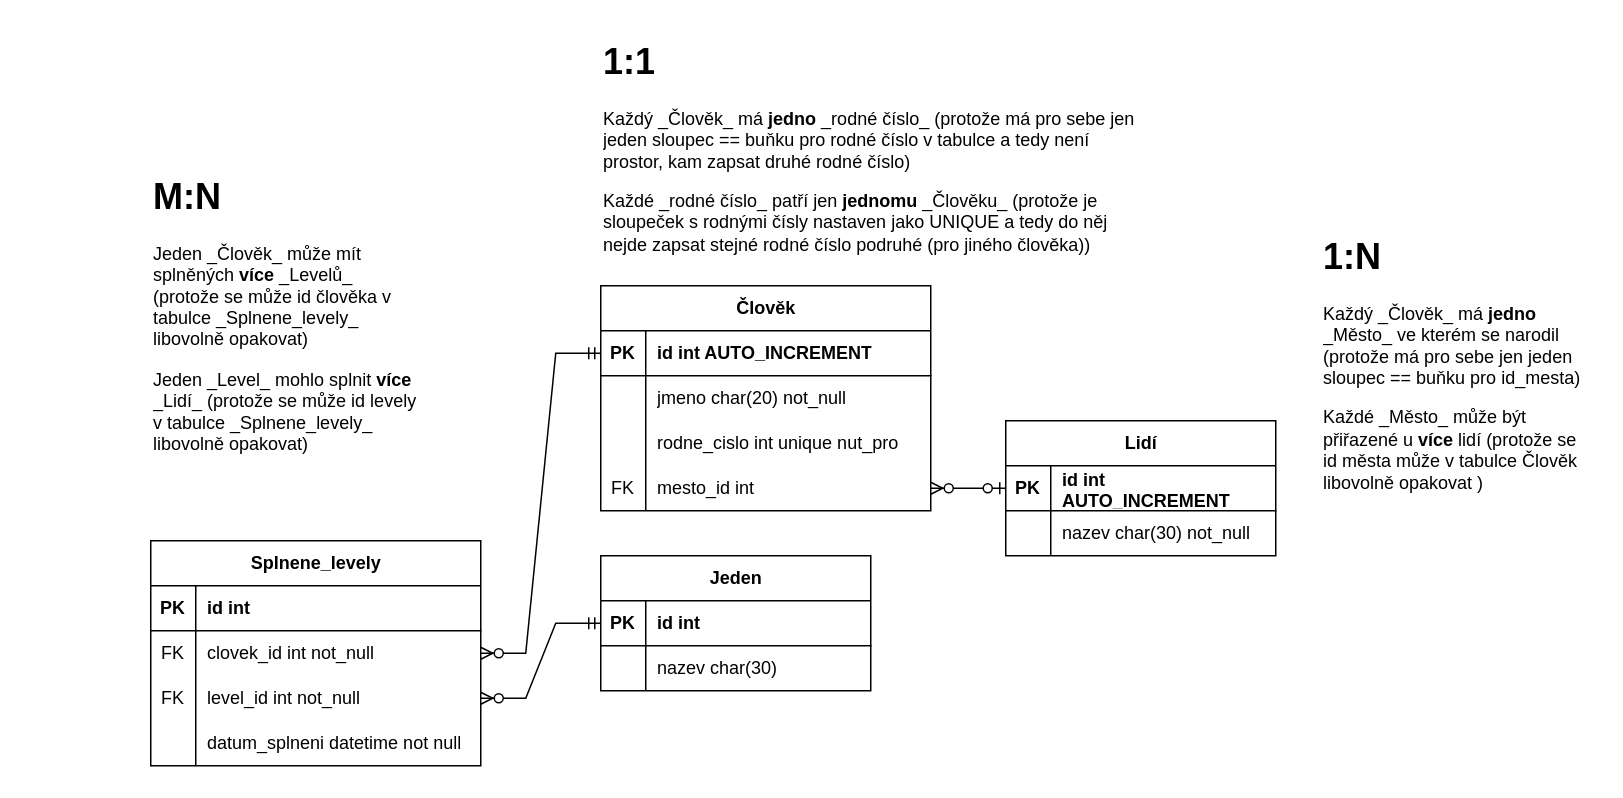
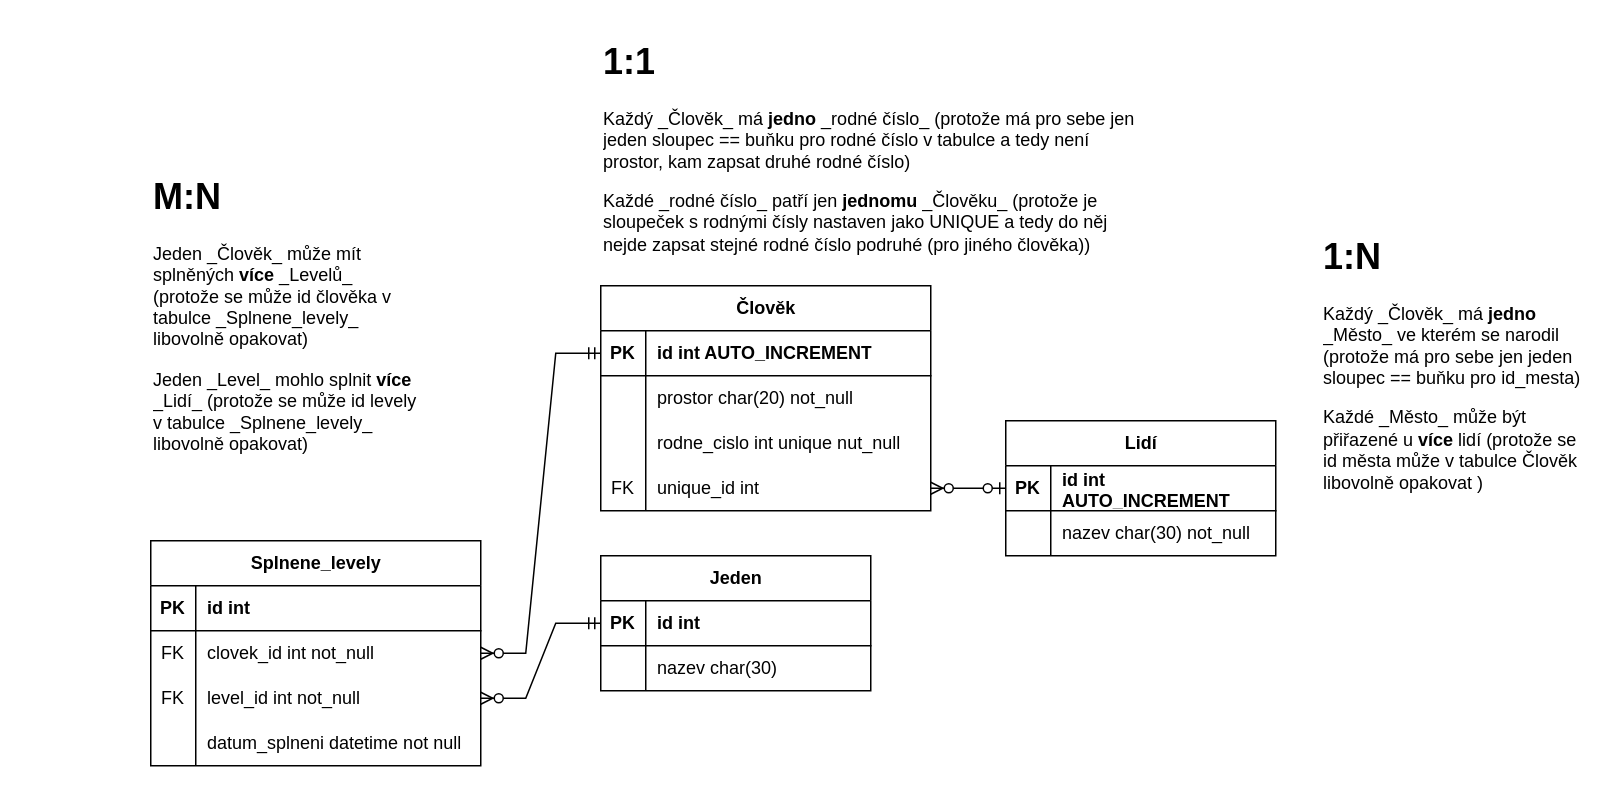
  <mxCell id="0" />
  <mxCell id="1" parent="0" />
  <mxCell id="2" value="&lt;div&gt;Člověk&lt;/div&gt;" style="shape=table;startSize=30;container=1;collapsible=1;childLayout=tableLayout;fixedRows=1;rowLines=0;fontStyle=1;align=center;resizeLast=1;html=1;" parent="1" vertex="1"><mxGeometry x="400" y="190" width="220" height="150" as="geometry" /></mxCell>
  <mxCell id="3" value="" style="shape=tableRow;horizontal=0;startSize=0;swimlaneHead=0;swimlaneBody=0;fillColor=none;collapsible=0;dropTarget=0;points=[[0,0.5],[1,0.5]];portConstraint=eastwest;top=0;left=0;right=0;bottom=1;" parent="2" vertex="1"><mxGeometry y="30" width="220" height="30" as="geometry" /></mxCell>
  <mxCell id="4" value="PK" style="shape=partialRectangle;connectable=0;fillColor=none;top=0;left=0;bottom=0;right=0;fontStyle=1;overflow=hidden;whiteSpace=wrap;html=1;" parent="3" vertex="1"><mxGeometry width="30" height="30" as="geometry"><mxRectangle width="30" height="30" as="alternateBounds" /></mxGeometry></mxCell>
  <mxCell id="5" value="id int AUTO_INCREMENT" style="shape=partialRectangle;connectable=0;fillColor=none;top=0;left=0;bottom=0;right=0;align=left;spacingLeft=6;fontStyle=1;overflow=hidden;whiteSpace=wrap;html=1;" parent="3" vertex="1"><mxGeometry x="30" width="190" height="30" as="geometry"><mxRectangle width="190" height="30" as="alternateBounds" /></mxGeometry></mxCell>
  <mxCell id="6" value="" style="shape=tableRow;horizontal=0;startSize=0;swimlaneHead=0;swimlaneBody=0;fillColor=none;collapsible=0;dropTarget=0;points=[[0,0.5],[1,0.5]];portConstraint=eastwest;top=0;left=0;right=0;bottom=0;" parent="2" vertex="1"><mxGeometry y="60" width="220" height="30" as="geometry" /></mxCell>
  <mxCell id="7" value="" style="shape=partialRectangle;connectable=0;fillColor=none;top=0;left=0;bottom=0;right=0;editable=1;overflow=hidden;whiteSpace=wrap;html=1;" parent="6" vertex="1"><mxGeometry width="30" height="30" as="geometry"><mxRectangle width="30" height="30" as="alternateBounds" /></mxGeometry></mxCell>
- <mxCell id="8" value="&lt;div&gt;jmeno char(20) not_null&lt;br&gt;&lt;/div&gt;" style="shape=partialRectangle;connectable=0;fillColor=none;top=0;left=0;bottom=0;right=0;align=left;spacingLeft=6;overflow=hidden;whiteSpace=wrap;html=1;" parent="6" vertex="1"><mxGeometry x="30" width="190" height="30" as="geometry"><mxRectangle width="190" height="30" as="alternateBounds" /></mxGeometry></mxCell>
+ <mxCell id="8" value="&lt;div&gt;prostor char(20) not_null&lt;br&gt;&lt;/div&gt;" style="shape=partialRectangle;connectable=0;fillColor=none;top=0;left=0;bottom=0;right=0;align=left;spacingLeft=6;overflow=hidden;whiteSpace=wrap;html=1;" parent="6" vertex="1"><mxGeometry x="30" width="190" height="30" as="geometry"><mxRectangle width="190" height="30" as="alternateBounds" /></mxGeometry></mxCell>
  <mxCell id="9" value="" style="shape=tableRow;horizontal=0;startSize=0;swimlaneHead=0;swimlaneBody=0;fillColor=none;collapsible=0;dropTarget=0;points=[[0,0.5],[1,0.5]];portConstraint=eastwest;top=0;left=0;right=0;bottom=0;" parent="2" vertex="1"><mxGeometry y="90" width="220" height="30" as="geometry" /></mxCell>
  <mxCell id="10" value="" style="shape=partialRectangle;connectable=0;fillColor=none;top=0;left=0;bottom=0;right=0;editable=1;overflow=hidden;whiteSpace=wrap;html=1;" parent="9" vertex="1"><mxGeometry width="30" height="30" as="geometry"><mxRectangle width="30" height="30" as="alternateBounds" /></mxGeometry></mxCell>
- <mxCell id="11" value="&lt;div&gt;rodne_cislo int unique nut_pro&lt;br&gt;&lt;/div&gt;" style="shape=partialRectangle;connectable=0;fillColor=none;top=0;left=0;bottom=0;right=0;align=left;spacingLeft=6;overflow=hidden;whiteSpace=wrap;html=1;" parent="9" vertex="1"><mxGeometry x="30" width="190" height="30" as="geometry"><mxRectangle width="190" height="30" as="alternateBounds" /></mxGeometry></mxCell>
+ <mxCell id="11" value="&lt;div&gt;rodne_cislo int unique nut_null&lt;br&gt;&lt;/div&gt;" style="shape=partialRectangle;connectable=0;fillColor=none;top=0;left=0;bottom=0;right=0;align=left;spacingLeft=6;overflow=hidden;whiteSpace=wrap;html=1;" parent="9" vertex="1"><mxGeometry x="30" width="190" height="30" as="geometry"><mxRectangle width="190" height="30" as="alternateBounds" /></mxGeometry></mxCell>
  <mxCell id="12" style="shape=tableRow;horizontal=0;startSize=0;swimlaneHead=0;swimlaneBody=0;fillColor=none;collapsible=0;dropTarget=0;points=[[0,0.5],[1,0.5]];portConstraint=eastwest;top=0;left=0;right=0;bottom=0;" parent="2" vertex="1"><mxGeometry y="120" width="220" height="30" as="geometry" /></mxCell>
  <mxCell id="13" value="FK" style="shape=partialRectangle;connectable=0;fillColor=none;top=0;left=0;bottom=0;right=0;editable=1;overflow=hidden;whiteSpace=wrap;html=1;" parent="12" vertex="1"><mxGeometry width="30" height="30" as="geometry"><mxRectangle width="30" height="30" as="alternateBounds" /></mxGeometry></mxCell>
- <mxCell id="14" value="mesto_id int" style="shape=partialRectangle;connectable=0;fillColor=none;top=0;left=0;bottom=0;right=0;align=left;spacingLeft=6;overflow=hidden;whiteSpace=wrap;html=1;" parent="12" vertex="1"><mxGeometry x="30" width="190" height="30" as="geometry"><mxRectangle width="190" height="30" as="alternateBounds" /></mxGeometry></mxCell>
+ <mxCell id="14" value="unique_id int" style="shape=partialRectangle;connectable=0;fillColor=none;top=0;left=0;bottom=0;right=0;align=left;spacingLeft=6;overflow=hidden;whiteSpace=wrap;html=1;" parent="12" vertex="1"><mxGeometry x="30" width="190" height="30" as="geometry"><mxRectangle width="190" height="30" as="alternateBounds" /></mxGeometry></mxCell>
  <mxCell id="15" value="&lt;h1 style=&quot;margin-top: 0px;&quot;&gt;1:1&lt;/h1&gt;&lt;p&gt;Každý _Člověk_ má &lt;b&gt;jedno &lt;/b&gt;_rodné číslo_ (protože má pro sebe jen jeden sloupec == buňku pro rodné číslo v tabulce a tedy není prostor, kam zapsat druhé rodné číslo)&lt;/p&gt;&lt;p&gt;Každé _rodné číslo_ patří jen &lt;b&gt;jednomu &lt;/b&gt;_Člověku_ (protože je sloupeček s rodnými čísly nastaven jako UNIQUE a tedy do něj nejde zapsat stejné rodné číslo podruhé (pro jiného člověka)) &lt;/p&gt;" style="text;html=1;whiteSpace=wrap;overflow=hidden;rounded=0;" parent="1" vertex="1"><mxGeometry x="400" y="20" width="360" height="150" as="geometry" /></mxCell>
  <mxCell id="16" value="Lidí" style="shape=table;startSize=30;container=1;collapsible=1;childLayout=tableLayout;fixedRows=1;rowLines=0;fontStyle=1;align=center;resizeLast=1;html=1;" parent="1" vertex="1"><mxGeometry x="670" y="280" width="180" height="90" as="geometry" /></mxCell>
  <mxCell id="17" value="" style="shape=tableRow;horizontal=0;startSize=0;swimlaneHead=0;swimlaneBody=0;fillColor=none;collapsible=0;dropTarget=0;points=[[0,0.5],[1,0.5]];portConstraint=eastwest;top=0;left=0;right=0;bottom=1;" parent="16" vertex="1"><mxGeometry y="30" width="180" height="30" as="geometry" /></mxCell>
  <mxCell id="18" value="PK" style="shape=partialRectangle;connectable=0;fillColor=none;top=0;left=0;bottom=0;right=0;fontStyle=1;overflow=hidden;whiteSpace=wrap;html=1;" parent="17" vertex="1"><mxGeometry width="30" height="30" as="geometry"><mxRectangle width="30" height="30" as="alternateBounds" /></mxGeometry></mxCell>
  <mxCell id="19" value="id int AUTO_INCREMENT" style="shape=partialRectangle;connectable=0;fillColor=none;top=0;left=0;bottom=0;right=0;align=left;spacingLeft=6;fontStyle=1;overflow=hidden;whiteSpace=wrap;html=1;" parent="17" vertex="1"><mxGeometry x="30" width="150" height="30" as="geometry"><mxRectangle width="150" height="30" as="alternateBounds" /></mxGeometry></mxCell>
  <mxCell id="20" value="" style="shape=tableRow;horizontal=0;startSize=0;swimlaneHead=0;swimlaneBody=0;fillColor=none;collapsible=0;dropTarget=0;points=[[0,0.5],[1,0.5]];portConstraint=eastwest;top=0;left=0;right=0;bottom=0;" parent="16" vertex="1"><mxGeometry y="60" width="180" height="30" as="geometry" /></mxCell>
  <mxCell id="21" value="" style="shape=partialRectangle;connectable=0;fillColor=none;top=0;left=0;bottom=0;right=0;editable=1;overflow=hidden;whiteSpace=wrap;html=1;" parent="20" vertex="1"><mxGeometry width="30" height="30" as="geometry"><mxRectangle width="30" height="30" as="alternateBounds" /></mxGeometry></mxCell>
  <mxCell id="22" value="nazev char(30) not_null" style="shape=partialRectangle;connectable=0;fillColor=none;top=0;left=0;bottom=0;right=0;align=left;spacingLeft=6;overflow=hidden;whiteSpace=wrap;html=1;" parent="20" vertex="1"><mxGeometry x="30" width="150" height="30" as="geometry"><mxRectangle width="150" height="30" as="alternateBounds" /></mxGeometry></mxCell>
  <mxCell id="23" value="" style="edgeStyle=entityRelationEdgeStyle;fontSize=12;html=1;endArrow=ERzeroToMany;startArrow=ERzeroToOne;rounded=0;" parent="1" source="17" target="12" edge="1"><mxGeometry width="100" height="100" relative="1" as="geometry"><mxPoint x="420" y="220" as="sourcePoint" /><mxPoint x="520" y="120" as="targetPoint" /></mxGeometry></mxCell>
  <mxCell id="24" value="Jeden" style="shape=table;startSize=30;container=1;collapsible=1;childLayout=tableLayout;fixedRows=1;rowLines=0;fontStyle=1;align=center;resizeLast=1;html=1;" parent="1" vertex="1"><mxGeometry x="400" y="370" width="180" height="90" as="geometry" /></mxCell>
  <mxCell id="25" value="" style="shape=tableRow;horizontal=0;startSize=0;swimlaneHead=0;swimlaneBody=0;fillColor=none;collapsible=0;dropTarget=0;points=[[0,0.5],[1,0.5]];portConstraint=eastwest;top=0;left=0;right=0;bottom=1;" parent="24" vertex="1"><mxGeometry y="30" width="180" height="30" as="geometry" /></mxCell>
  <mxCell id="26" value="PK" style="shape=partialRectangle;connectable=0;fillColor=none;top=0;left=0;bottom=0;right=0;fontStyle=1;overflow=hidden;whiteSpace=wrap;html=1;" parent="25" vertex="1"><mxGeometry width="30" height="30" as="geometry"><mxRectangle width="30" height="30" as="alternateBounds" /></mxGeometry></mxCell>
  <mxCell id="27" value="id int" style="shape=partialRectangle;connectable=0;fillColor=none;top=0;left=0;bottom=0;right=0;align=left;spacingLeft=6;fontStyle=1;overflow=hidden;whiteSpace=wrap;html=1;" parent="25" vertex="1"><mxGeometry x="30" width="150" height="30" as="geometry"><mxRectangle width="150" height="30" as="alternateBounds" /></mxGeometry></mxCell>
  <mxCell id="28" value="" style="shape=tableRow;horizontal=0;startSize=0;swimlaneHead=0;swimlaneBody=0;fillColor=none;collapsible=0;dropTarget=0;points=[[0,0.5],[1,0.5]];portConstraint=eastwest;top=0;left=0;right=0;bottom=0;" parent="24" vertex="1"><mxGeometry y="60" width="180" height="30" as="geometry" /></mxCell>
  <mxCell id="29" value="" style="shape=partialRectangle;connectable=0;fillColor=none;top=0;left=0;bottom=0;right=0;editable=1;overflow=hidden;whiteSpace=wrap;html=1;" parent="28" vertex="1"><mxGeometry width="30" height="30" as="geometry"><mxRectangle width="30" height="30" as="alternateBounds" /></mxGeometry></mxCell>
  <mxCell id="30" value="&lt;div&gt;nazev char(30)&lt;br&gt;&lt;/div&gt;" style="shape=partialRectangle;connectable=0;fillColor=none;top=0;left=0;bottom=0;right=0;align=left;spacingLeft=6;overflow=hidden;whiteSpace=wrap;html=1;" parent="28" vertex="1"><mxGeometry x="30" width="150" height="30" as="geometry"><mxRectangle width="150" height="30" as="alternateBounds" /></mxGeometry></mxCell>
  <mxCell id="31" value="Splnene_levely" style="shape=table;startSize=30;container=1;collapsible=1;childLayout=tableLayout;fixedRows=1;rowLines=0;fontStyle=1;align=center;resizeLast=1;html=1;" parent="1" vertex="1"><mxGeometry x="100" y="360" width="220" height="150" as="geometry" /></mxCell>
  <mxCell id="32" value="" style="shape=tableRow;horizontal=0;startSize=0;swimlaneHead=0;swimlaneBody=0;fillColor=none;collapsible=0;dropTarget=0;points=[[0,0.5],[1,0.5]];portConstraint=eastwest;top=0;left=0;right=0;bottom=1;" parent="31" vertex="1"><mxGeometry y="30" width="220" height="30" as="geometry" /></mxCell>
  <mxCell id="33" value="PK" style="shape=partialRectangle;connectable=0;fillColor=none;top=0;left=0;bottom=0;right=0;fontStyle=1;overflow=hidden;whiteSpace=wrap;html=1;" parent="32" vertex="1"><mxGeometry width="30" height="30" as="geometry"><mxRectangle width="30" height="30" as="alternateBounds" /></mxGeometry></mxCell>
  <mxCell id="34" value="id int" style="shape=partialRectangle;connectable=0;fillColor=none;top=0;left=0;bottom=0;right=0;align=left;spacingLeft=6;fontStyle=1;overflow=hidden;whiteSpace=wrap;html=1;" parent="32" vertex="1"><mxGeometry x="30" width="190" height="30" as="geometry"><mxRectangle width="190" height="30" as="alternateBounds" /></mxGeometry></mxCell>
  <mxCell id="35" value="" style="shape=tableRow;horizontal=0;startSize=0;swimlaneHead=0;swimlaneBody=0;fillColor=none;collapsible=0;dropTarget=0;points=[[0,0.5],[1,0.5]];portConstraint=eastwest;top=0;left=0;right=0;bottom=0;" parent="31" vertex="1"><mxGeometry y="60" width="220" height="30" as="geometry" /></mxCell>
  <mxCell id="36" value="FK" style="shape=partialRectangle;connectable=0;fillColor=none;top=0;left=0;bottom=0;right=0;editable=1;overflow=hidden;whiteSpace=wrap;html=1;" parent="35" vertex="1"><mxGeometry width="30" height="30" as="geometry"><mxRectangle width="30" height="30" as="alternateBounds" /></mxGeometry></mxCell>
  <mxCell id="37" value="clovek_id int not_null" style="shape=partialRectangle;connectable=0;fillColor=none;top=0;left=0;bottom=0;right=0;align=left;spacingLeft=6;overflow=hidden;whiteSpace=wrap;html=1;" parent="35" vertex="1"><mxGeometry x="30" width="190" height="30" as="geometry"><mxRectangle width="190" height="30" as="alternateBounds" /></mxGeometry></mxCell>
  <mxCell id="38" value="" style="shape=tableRow;horizontal=0;startSize=0;swimlaneHead=0;swimlaneBody=0;fillColor=none;collapsible=0;dropTarget=0;points=[[0,0.5],[1,0.5]];portConstraint=eastwest;top=0;left=0;right=0;bottom=0;" parent="31" vertex="1"><mxGeometry y="90" width="220" height="30" as="geometry" /></mxCell>
  <mxCell id="39" value="FK" style="shape=partialRectangle;connectable=0;fillColor=none;top=0;left=0;bottom=0;right=0;editable=1;overflow=hidden;whiteSpace=wrap;html=1;" parent="38" vertex="1"><mxGeometry width="30" height="30" as="geometry"><mxRectangle width="30" height="30" as="alternateBounds" /></mxGeometry></mxCell>
  <mxCell id="40" value="level_id int not_null" style="shape=partialRectangle;connectable=0;fillColor=none;top=0;left=0;bottom=0;right=0;align=left;spacingLeft=6;overflow=hidden;whiteSpace=wrap;html=1;" parent="38" vertex="1"><mxGeometry x="30" width="190" height="30" as="geometry"><mxRectangle width="190" height="30" as="alternateBounds" /></mxGeometry></mxCell>
  <mxCell id="41" value="" style="shape=tableRow;horizontal=0;startSize=0;swimlaneHead=0;swimlaneBody=0;fillColor=none;collapsible=0;dropTarget=0;points=[[0,0.5],[1,0.5]];portConstraint=eastwest;top=0;left=0;right=0;bottom=0;" parent="31" vertex="1"><mxGeometry y="120" width="220" height="30" as="geometry" /></mxCell>
  <mxCell id="42" value="" style="shape=partialRectangle;connectable=0;fillColor=none;top=0;left=0;bottom=0;right=0;editable=1;overflow=hidden;whiteSpace=wrap;html=1;" parent="41" vertex="1"><mxGeometry width="30" height="30" as="geometry"><mxRectangle width="30" height="30" as="alternateBounds" /></mxGeometry></mxCell>
  <mxCell id="43" value="datum_splneni datetime not null" style="shape=partialRectangle;connectable=0;fillColor=none;top=0;left=0;bottom=0;right=0;align=left;spacingLeft=6;overflow=hidden;whiteSpace=wrap;html=1;" parent="41" vertex="1"><mxGeometry x="30" width="190" height="30" as="geometry"><mxRectangle width="190" height="30" as="alternateBounds" /></mxGeometry></mxCell>
  <mxCell id="44" value="" style="edgeStyle=entityRelationEdgeStyle;fontSize=12;html=1;endArrow=ERzeroToMany;startArrow=ERmandOne;rounded=0;" parent="1" source="25" target="38" edge="1"><mxGeometry width="100" height="100" relative="1" as="geometry"><mxPoint x="190" y="400" as="sourcePoint" /><mxPoint x="290" y="300" as="targetPoint" /></mxGeometry></mxCell>
  <mxCell id="45" value="" style="edgeStyle=entityRelationEdgeStyle;fontSize=12;html=1;endArrow=ERzeroToMany;startArrow=ERmandOne;rounded=0;" parent="1" source="3" target="35" edge="1"><mxGeometry width="100" height="100" relative="1" as="geometry"><mxPoint x="190" y="400" as="sourcePoint" /><mxPoint x="290" y="300" as="targetPoint" /><Array as="points"><mxPoint x="40" y="350" /><mxPoint x="20" y="360" /><mxPoint x="70" y="350" /><mxPoint x="130" y="330" /><mxPoint x="110" y="430" /><mxPoint x="110" y="430" /></Array></mxGeometry></mxCell>
  <mxCell id="46" value="&lt;h1 style=&quot;margin-top: 0px;&quot;&gt;1:N&lt;/h1&gt;&lt;p&gt;Každý _Člověk_ má &lt;b&gt;jedno&lt;/b&gt; _Město_ ve kterém se narodil (protože má pro sebe jen jeden sloupec == buňku pro id_mesta)&lt;/p&gt;&lt;p&gt;Každé _Město_ může být přiřazené u &lt;b&gt;více &lt;/b&gt;lidí (protože se id města může v tabulce Člověk libovolně opakovat )&lt;br&gt;&lt;/p&gt;" style="text;html=1;whiteSpace=wrap;overflow=hidden;rounded=0;" parent="1" vertex="1"><mxGeometry x="880" y="150" width="180" height="190" as="geometry" /></mxCell>
  <mxCell id="47" value="&lt;h1 style=&quot;margin-top: 0px;&quot;&gt;M:N&lt;/h1&gt;&lt;p&gt;Jeden _Člověk_ může mít splněných &lt;b&gt;více &lt;/b&gt;_Levelů_ (protože se může id člověka v tabulce _Splnene_levely_ libovolně opakovat)&lt;/p&gt;&lt;p&gt;Jeden _Level_ mohlo splnit &lt;b&gt;více&lt;/b&gt; _Lidí_ (protože se může id levely v tabulce _Splnene_levely_ libovolně opakovat)&lt;br&gt;&lt;/p&gt;" style="text;html=1;whiteSpace=wrap;overflow=hidden;rounded=0;" parent="1" vertex="1"><mxGeometry x="100" y="110" width="180" height="210" as="geometry" /></mxCell>
